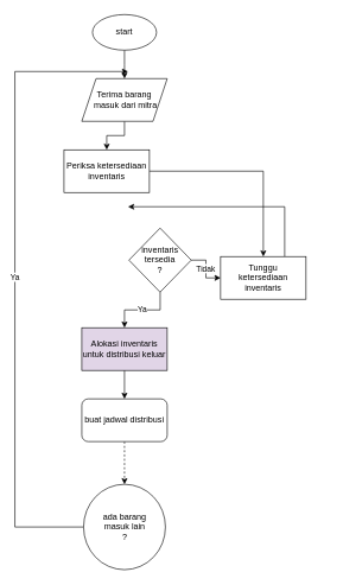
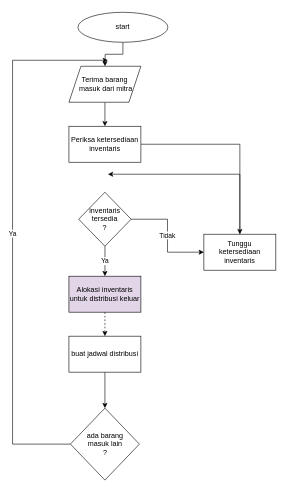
  <mxCell id="0" />
  <mxCell id="1" parent="0" />
  <mxCell id="2" style="edgeStyle=orthogonalEdgeStyle;rounded=0;orthogonalLoop=1;jettySize=auto;html=1;" edge="1" parent="1" source="3"><mxGeometry relative="1" as="geometry"><mxPoint x="174" y="110" as="targetPoint" /></mxGeometry></mxCell>
- <mxCell id="3" value="start" style="ellipse;whiteSpace=wrap;html=1;" vertex="1" parent="1"><mxGeometry x="129" y="20" width="90" height="50" as="geometry" /></mxCell>
+ <mxCell id="3" value="start" style="ellipse;whiteSpace=wrap;html=1;" vertex="1" parent="1"><mxGeometry x="129" y="20" width="150" height="50" as="geometry" /></mxCell>
  <mxCell id="4" style="edgeStyle=orthogonalEdgeStyle;rounded=0;orthogonalLoop=1;jettySize=auto;html=1;" edge="1" parent="1" source="5" target="7"><mxGeometry relative="1" as="geometry"><mxPoint x="174" y="240" as="targetPoint" /></mxGeometry></mxCell>
  <mxCell id="5" value="Terima barang&lt;br&gt;&amp;nbsp;masuk dari mitra" style="shape=parallelogram;perimeter=parallelogramPerimeter;whiteSpace=wrap;html=1;fixedSize=1;" vertex="1" parent="1"><mxGeometry x="114" y="110" width="120" height="60" as="geometry" /></mxCell>
  <mxCell id="6" style="edgeStyle=orthogonalEdgeStyle;rounded=0;orthogonalLoop=1;jettySize=auto;html=1;" edge="1" parent="1" source="7" target="14"><mxGeometry relative="1" as="geometry"><mxPoint x="174" y="320" as="targetPoint" /></mxGeometry></mxCell>
- <mxCell id="7" value="Periksa ketersediaan inventaris" style="rounded=0;whiteSpace=wrap;html=1;" vertex="1" parent="1"><mxGeometry x="89" y="210" width="120" height="60" as="geometry" /></mxCell>
+ <mxCell id="7" value="Periksa ketersediaan inventaris" style="rounded=0;whiteSpace=wrap;html=1;" vertex="1" parent="1"><mxGeometry x="114" y="210" width="120" height="60" as="geometry" /></mxCell>
  <mxCell id="8" value="Ya" style="edgeStyle=orthogonalEdgeStyle;rounded=0;orthogonalLoop=1;jettySize=auto;html=1;" edge="1" parent="1" source="10" target="12"><mxGeometry relative="1" as="geometry"><mxPoint x="174" y="470" as="targetPoint" /></mxGeometry></mxCell>
  <mxCell id="9" value="Tidak" style="edgeStyle=orthogonalEdgeStyle;rounded=0;orthogonalLoop=1;jettySize=auto;html=1;" edge="1" parent="1" source="10" target="14"><mxGeometry relative="1" as="geometry"><mxPoint x="369" y="365" as="targetPoint" /></mxGeometry></mxCell>
- <mxCell id="10" value="inventaris tersedia&lt;br&gt;?" style="rhombus;whiteSpace=wrap;html=1;" vertex="1" parent="1"><mxGeometry x="180.25" y="320" width="87.5" height="90" as="geometry" /></mxCell>
- <mxCell id="11" style="edgeStyle=orthogonalEdgeStyle;rounded=0;orthogonalLoop=1;jettySize=auto;html=1;" edge="1" parent="1" source="12" target="16"><mxGeometry relative="1" as="geometry"><mxPoint x="174" y="560" as="targetPoint" /></mxGeometry></mxCell>
+ <mxCell id="10" value="inventaris tersedia&lt;br&gt;?" style="rhombus;whiteSpace=wrap;html=1;" vertex="1" parent="1"><mxGeometry x="130.25" y="320" width="87.5" height="90" as="geometry" /></mxCell>
+ <mxCell id="11" style="edgeStyle=orthogonalEdgeStyle;rounded=0;orthogonalLoop=1;jettySize=auto;html=1;dashed=1;" edge="1" parent="1" source="12" target="16"><mxGeometry relative="1" as="geometry"><mxPoint x="174" y="560" as="targetPoint" /></mxGeometry></mxCell>
  <mxCell id="12" value="Alokasi inventaris untuk distribusi keluar" style="rounded=0;whiteSpace=wrap;html=1;fillColor=#e1d5e7;" vertex="1" parent="1"><mxGeometry x="114" y="460" width="120" height="60" as="geometry" /></mxCell>
  <mxCell id="13" style="edgeStyle=orthogonalEdgeStyle;rounded=0;orthogonalLoop=1;jettySize=auto;html=1;" edge="1" parent="1" source="14"><mxGeometry relative="1" as="geometry"><mxPoint x="179" y="290" as="targetPoint" /><Array as="points"><mxPoint x="399" y="290" /></Array></mxGeometry></mxCell>
- <mxCell id="14" value="Tunggu &lt;br&gt;ketersediaan inventaris" style="rounded=0;whiteSpace=wrap;html=1;" vertex="1" parent="1"><mxGeometry x="309" y="360" width="120" height="60" as="geometry" /></mxCell>
- <mxCell id="15" style="edgeStyle=orthogonalEdgeStyle;rounded=0;orthogonalLoop=1;jettySize=auto;html=1;dashed=1;" edge="1" parent="1" source="16" target="18"><mxGeometry relative="1" as="geometry"><mxPoint x="174" y="680" as="targetPoint" /></mxGeometry></mxCell>
- <mxCell id="16" value="buat jadwal distribusi" style="whiteSpace=wrap;html=1;rounded=1;" vertex="1" parent="1"><mxGeometry x="114" y="560" width="120" height="60" as="geometry" /></mxCell>
+ <mxCell id="14" value="Tunggu &lt;br&gt;ketersediaan inventaris" style="rounded=0;whiteSpace=wrap;html=1;" vertex="1" parent="1"><mxGeometry x="339" y="390" width="120" height="60" as="geometry" /></mxCell>
+ <mxCell id="15" style="edgeStyle=orthogonalEdgeStyle;rounded=0;orthogonalLoop=1;jettySize=auto;html=1;" edge="1" parent="1" source="16" target="18"><mxGeometry relative="1" as="geometry"><mxPoint x="174" y="680" as="targetPoint" /></mxGeometry></mxCell>
+ <mxCell id="16" value="buat jadwal distribusi" style="rounded=0;whiteSpace=wrap;html=1;" vertex="1" parent="1"><mxGeometry x="114" y="560" width="120" height="60" as="geometry" /></mxCell>
  <mxCell id="17" value="Ya" style="edgeStyle=orthogonalEdgeStyle;rounded=0;orthogonalLoop=1;jettySize=auto;html=1;exitX=0;exitY=0.5;exitDx=0;exitDy=0;" edge="1" parent="1" source="18"><mxGeometry relative="1" as="geometry"><mxPoint x="179" y="100" as="targetPoint" /><mxPoint x="96.531" y="750.012" as="sourcePoint" /><Array as="points"><mxPoint x="20" y="740" /><mxPoint x="20" y="100" /></Array></mxGeometry></mxCell>
- <mxCell id="18" value="ada barang &lt;br&gt;masuk lain&lt;br&gt;?" style="ellipse;whiteSpace=wrap;html=1;" vertex="1" parent="1"><mxGeometry x="116.5" y="680" width="115" height="120" as="geometry" /></mxCell>
+ <mxCell id="18" value="ada barang &lt;br&gt;masuk lain&lt;br&gt;?" style="rhombus;whiteSpace=wrap;html=1;" vertex="1" parent="1"><mxGeometry x="116.5" y="680" width="115" height="120" as="geometry" /></mxCell>
